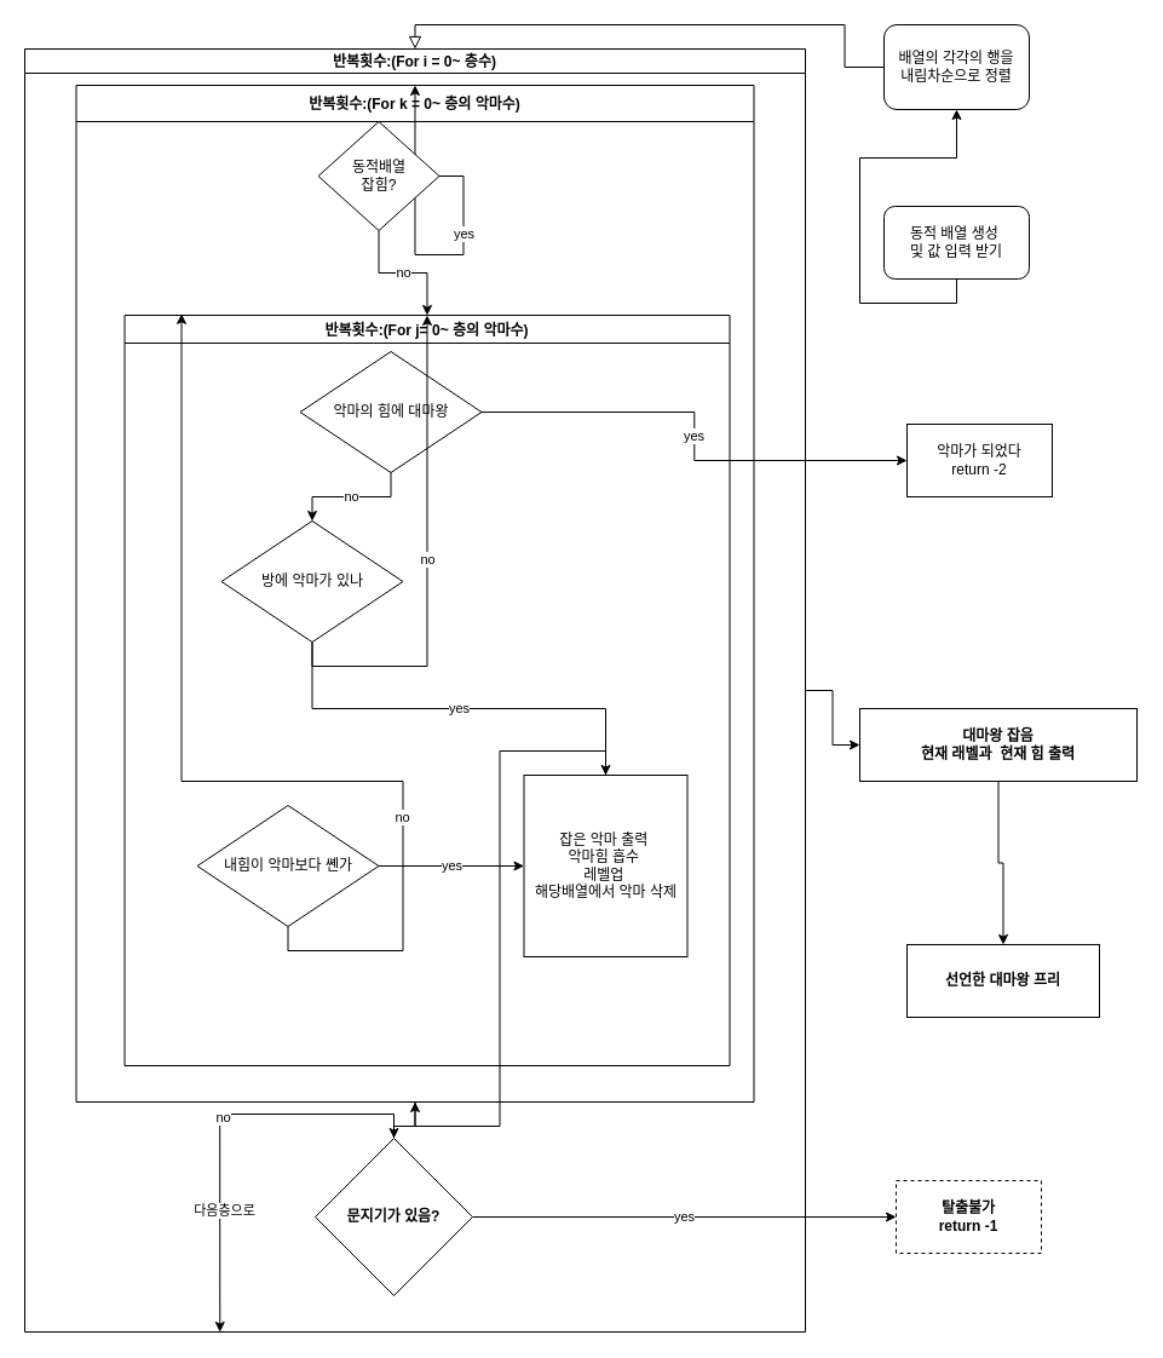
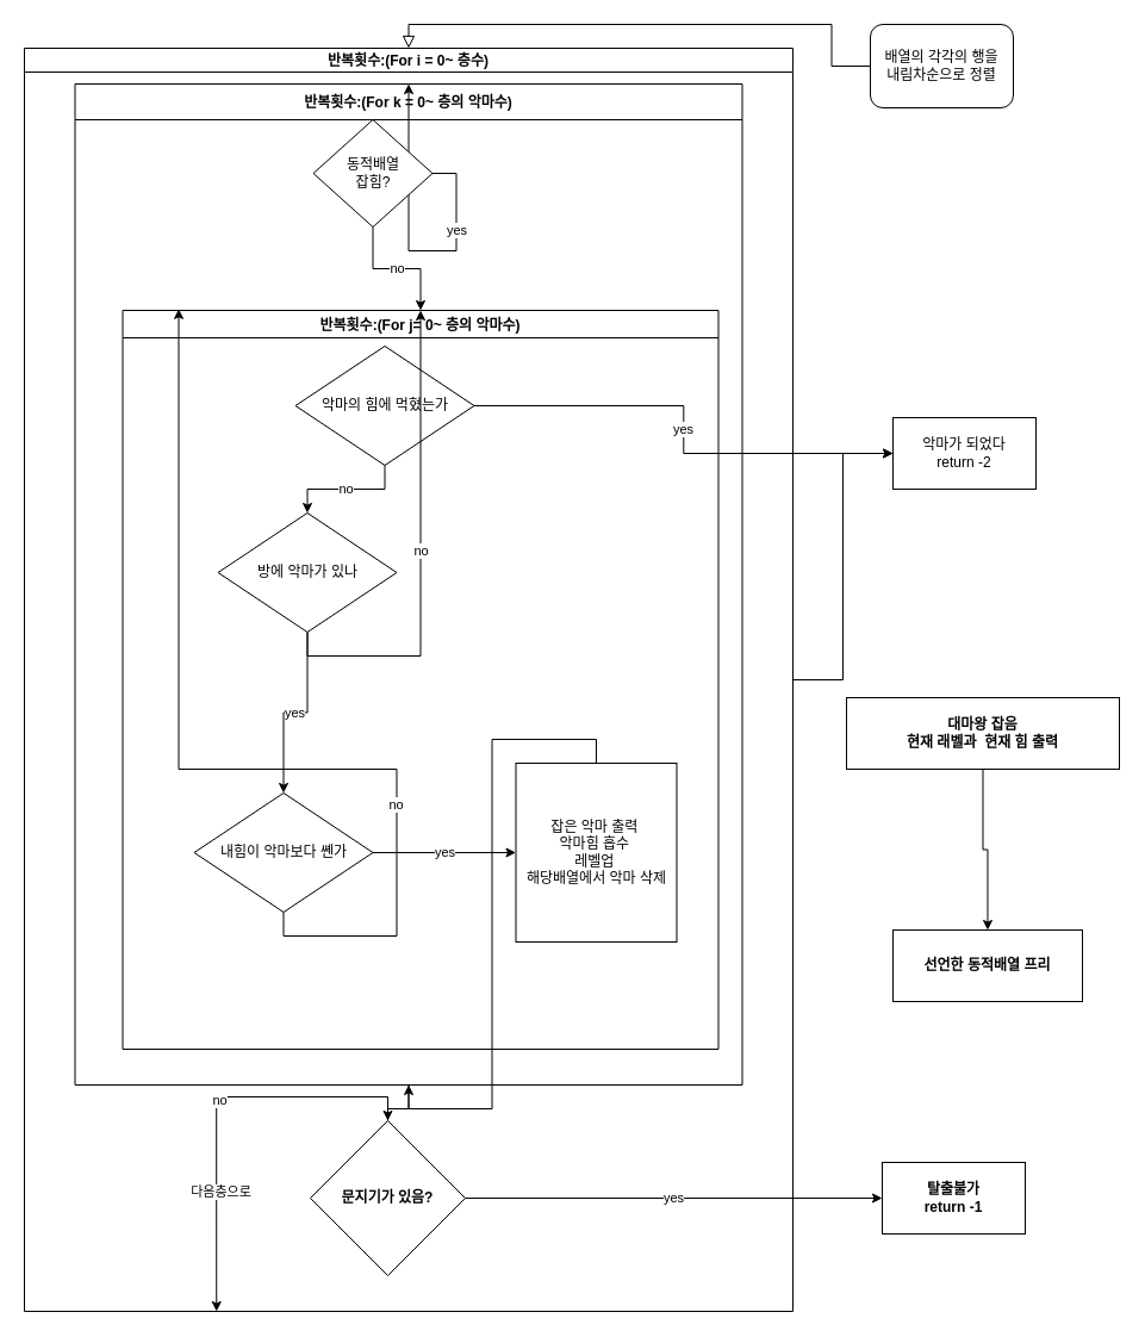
  <mxCell id="0" />
  <mxCell id="1" parent="0" />
  <mxCell id="2" value="" style="rounded=0;html=1;jettySize=auto;orthogonalLoop=1;fontSize=11;endArrow=block;endFill=0;endSize=8;strokeWidth=1;shadow=0;labelBackgroundColor=none;edgeStyle=orthogonalEdgeStyle;entryX=0.5;entryY=0;entryDx=0;entryDy=0;" parent="1" source="3" target="7" edge="1"><mxGeometry relative="1" as="geometry"><mxPoint x="210" y="-130" as="targetPoint" /></mxGeometry></mxCell>
  <mxCell id="3" value="배열의 각각의 행을 &lt;br&gt;내림차순으로 정렬" style="rounded=1;whiteSpace=wrap;html=1;fontSize=12;glass=0;strokeWidth=1;shadow=0;" parent="1" vertex="1"><mxGeometry x="730" y="20" width="120" height="70" as="geometry" /></mxCell>
- <mxCell id="4" style="edgeStyle=orthogonalEdgeStyle;rounded=0;orthogonalLoop=1;jettySize=auto;html=1;exitX=0.5;exitY=1;exitDx=0;exitDy=0;" edge="1" parent="1" source="5" target="3"><mxGeometry relative="1" as="geometry" /></mxCell>
- <mxCell id="5" value="동적 배열 생성&amp;nbsp;&lt;br&gt;및 값 입력 받기" style="whiteSpace=wrap;html=1;rounded=1;glass=0;strokeWidth=1;shadow=0;" vertex="1" parent="1"><mxGeometry x="730" y="170" width="120" height="60" as="geometry" /></mxCell>
- <mxCell id="6" value="" style="edgeStyle=orthogonalEdgeStyle;rounded=0;orthogonalLoop=1;jettySize=auto;html=1;" edge="1" parent="1" source="7" target="36"><mxGeometry relative="1" as="geometry" /></mxCell>
+ <mxCell id="6" value="" style="edgeStyle=orthogonalEdgeStyle;rounded=0;orthogonalLoop=1;jettySize=auto;html=1;" edge="1" parent="1" source="7" target="33"><mxGeometry relative="1" as="geometry" /></mxCell>
  <mxCell id="7" value="반복횟수:(For i = 0~ 층수)" style="swimlane;startSize=20;" vertex="1" parent="1"><mxGeometry x="20" y="40" width="645" height="1060" as="geometry" /></mxCell>
  <mxCell id="8" style="edgeStyle=orthogonalEdgeStyle;rounded=0;orthogonalLoop=1;jettySize=auto;html=1;entryX=0.5;entryY=0;entryDx=0;entryDy=0;" edge="1" parent="7" source="9" target="30"><mxGeometry relative="1" as="geometry" /></mxCell>
  <mxCell id="9" value="반복횟수:(For k = 0~ 층의 악마수)" style="swimlane;startSize=30;" vertex="1" parent="7"><mxGeometry x="42.5" y="30" width="560" height="840" as="geometry" /></mxCell>
  <mxCell id="10" value="no" style="edgeStyle=orthogonalEdgeStyle;rounded=0;orthogonalLoop=1;jettySize=auto;html=1;entryX=0.5;entryY=0;entryDx=0;entryDy=0;" edge="1" parent="9" source="13" target="14"><mxGeometry relative="1" as="geometry"><mxPoint x="250" y="200" as="targetPoint" /></mxGeometry></mxCell>
  <mxCell id="11" style="edgeStyle=orthogonalEdgeStyle;rounded=0;orthogonalLoop=1;jettySize=auto;html=1;exitX=1;exitY=0.5;exitDx=0;exitDy=0;" edge="1" parent="9" source="13" target="9"><mxGeometry relative="1" as="geometry" /></mxCell>
  <mxCell id="12" value="yes" style="edgeLabel;html=1;align=center;verticalAlign=middle;resizable=0;points=[];" vertex="1" connectable="0" parent="11"><mxGeometry x="-0.494" relative="1" as="geometry"><mxPoint as="offset" /></mxGeometry></mxCell>
  <mxCell id="13" value="동적배열&lt;br&gt;잡힘?" style="rhombus;whiteSpace=wrap;html=1;" vertex="1" parent="9"><mxGeometry x="200" y="30" width="100" height="90" as="geometry" /></mxCell>
  <mxCell id="14" value="반복횟수:(For j= 0~ 층의 악마수)" style="swimlane;" vertex="1" parent="9"><mxGeometry x="40" y="190" width="500" height="620" as="geometry" /></mxCell>
- <mxCell id="15" value="악마의 힘에 대마왕" style="rhombus;whiteSpace=wrap;html=1;" vertex="1" parent="14"><mxGeometry x="145" y="30" width="150" height="100" as="geometry" /></mxCell>
+ <mxCell id="15" value="악마의 힘에 먹혔는가" style="rhombus;whiteSpace=wrap;html=1;" vertex="1" parent="14"><mxGeometry x="145" y="30" width="150" height="100" as="geometry" /></mxCell>
  <mxCell id="16" style="edgeStyle=orthogonalEdgeStyle;rounded=0;orthogonalLoop=1;jettySize=auto;html=1;exitX=0.5;exitY=1;exitDx=0;exitDy=0;" edge="1" parent="14" source="15" target="15"><mxGeometry relative="1" as="geometry" /></mxCell>
  <mxCell id="17" value="no" style="edgeStyle=orthogonalEdgeStyle;rounded=0;orthogonalLoop=1;jettySize=auto;html=1;" edge="1" parent="14" source="19" target="14"><mxGeometry relative="1" as="geometry" /></mxCell>
- <mxCell id="18" value="yes" style="edgeStyle=orthogonalEdgeStyle;rounded=0;orthogonalLoop=1;jettySize=auto;html=1;exitX=0.5;exitY=1;exitDx=0;exitDy=0;" edge="1" parent="14" source="19" target="24"><mxGeometry relative="1" as="geometry" /></mxCell>
+ <mxCell id="18" value="yes" style="edgeStyle=orthogonalEdgeStyle;rounded=0;orthogonalLoop=1;jettySize=auto;html=1;exitX=0.5;exitY=1;exitDx=0;exitDy=0;entryX=0.5;entryY=0;entryDx=0;entryDy=0;" edge="1" parent="14" source="19" target="23"><mxGeometry relative="1" as="geometry" /></mxCell>
  <mxCell id="19" value="방에 악마가 있나" style="rhombus;whiteSpace=wrap;html=1;" vertex="1" parent="14"><mxGeometry x="80" y="170" width="150" height="100" as="geometry" /></mxCell>
  <mxCell id="20" value="no" style="edgeStyle=orthogonalEdgeStyle;rounded=0;orthogonalLoop=1;jettySize=auto;html=1;" edge="1" parent="14" source="15" target="19"><mxGeometry relative="1" as="geometry" /></mxCell>
  <mxCell id="21" style="edgeStyle=orthogonalEdgeStyle;rounded=0;orthogonalLoop=1;jettySize=auto;html=1;exitX=0.5;exitY=1;exitDx=0;exitDy=0;entryX=0.094;entryY=-0.002;entryDx=0;entryDy=0;entryPerimeter=0;" edge="1" parent="14" source="23" target="14"><mxGeometry relative="1" as="geometry" /></mxCell>
  <mxCell id="22" value="no" style="edgeLabel;html=1;align=center;verticalAlign=middle;resizable=0;points=[];" vertex="1" connectable="0" parent="21"><mxGeometry x="-0.452" y="1" relative="1" as="geometry"><mxPoint as="offset" /></mxGeometry></mxCell>
  <mxCell id="23" value="내힘이 악마보다 쏀가" style="rhombus;whiteSpace=wrap;html=1;" vertex="1" parent="14"><mxGeometry x="60" y="405" width="150" height="100" as="geometry" /></mxCell>
  <mxCell id="24" value="잡은 악마 출력&amp;nbsp;&lt;br&gt;악마힘 흡수&amp;nbsp;&lt;br&gt;레벨업&amp;nbsp;&lt;br&gt;해당배열에서 악마 삭제" style="whiteSpace=wrap;html=1;" vertex="1" parent="14"><mxGeometry x="330" y="380" width="135" height="150" as="geometry" /></mxCell>
  <mxCell id="25" value="yes" style="edgeStyle=orthogonalEdgeStyle;rounded=0;orthogonalLoop=1;jettySize=auto;html=1;" edge="1" parent="14" source="23" target="24"><mxGeometry relative="1" as="geometry" /></mxCell>
  <mxCell id="26" style="edgeStyle=orthogonalEdgeStyle;rounded=0;orthogonalLoop=1;jettySize=auto;html=1;exitX=0.5;exitY=0;exitDx=0;exitDy=0;" edge="1" parent="9" source="24" target="9"><mxGeometry relative="1" as="geometry" /></mxCell>
  <mxCell id="27" style="edgeStyle=orthogonalEdgeStyle;rounded=0;orthogonalLoop=1;jettySize=auto;html=1;entryX=0.25;entryY=1;entryDx=0;entryDy=0;" edge="1" parent="7" source="30" target="7"><mxGeometry relative="1" as="geometry" /></mxCell>
  <mxCell id="28" value="no" style="edgeLabel;html=1;align=center;verticalAlign=middle;resizable=0;points=[];" vertex="1" connectable="0" parent="27"><mxGeometry x="-0.059" y="2" relative="1" as="geometry"><mxPoint as="offset" /></mxGeometry></mxCell>
  <mxCell id="29" value="다음층으로" style="edgeLabel;html=1;align=center;verticalAlign=middle;resizable=0;points=[];" vertex="1" connectable="0" parent="27"><mxGeometry x="0.416" y="3" relative="1" as="geometry"><mxPoint as="offset" /></mxGeometry></mxCell>
  <mxCell id="30" value="문지기가 있음?" style="rhombus;whiteSpace=wrap;html=1;fontStyle=1;startSize=30;" vertex="1" parent="7"><mxGeometry x="240" y="900" width="130" height="130" as="geometry" /></mxCell>
- <mxCell id="31" value="탈출불가&lt;br&gt;return -1" style="whiteSpace=wrap;html=1;fontStyle=1;startSize=30;dashed=1;" vertex="1" parent="1"><mxGeometry x="740" y="975" width="120" height="60" as="geometry" /></mxCell>
+ <mxCell id="31" value="탈출불가&lt;br&gt;return -1" style="whiteSpace=wrap;html=1;fontStyle=1;startSize=30;" vertex="1" parent="1"><mxGeometry x="740" y="975" width="120" height="60" as="geometry" /></mxCell>
  <mxCell id="32" value="yes" style="edgeStyle=orthogonalEdgeStyle;rounded=0;orthogonalLoop=1;jettySize=auto;html=1;" edge="1" parent="1" source="30" target="31"><mxGeometry relative="1" as="geometry" /></mxCell>
  <mxCell id="33" value="악마가 되었다&lt;br&gt;return -2" style="whiteSpace=wrap;html=1;" vertex="1" parent="1"><mxGeometry x="749" y="350" width="120" height="60" as="geometry" /></mxCell>
  <mxCell id="34" value="yes" style="edgeStyle=orthogonalEdgeStyle;rounded=0;orthogonalLoop=1;jettySize=auto;html=1;" edge="1" parent="1" source="15" target="33"><mxGeometry relative="1" as="geometry" /></mxCell>
  <mxCell id="35" value="" style="edgeStyle=orthogonalEdgeStyle;rounded=0;orthogonalLoop=1;jettySize=auto;html=1;" edge="1" parent="1" source="36" target="37"><mxGeometry relative="1" as="geometry" /></mxCell>
  <mxCell id="36" value="대마왕 잡음&lt;br&gt;현재 래벨과&amp;nbsp; 현재 힘 출력" style="whiteSpace=wrap;html=1;fontStyle=1;startSize=20;" vertex="1" parent="1"><mxGeometry x="710" y="585" width="229" height="60" as="geometry" /></mxCell>
- <mxCell id="37" value="선언한 대마왕 프리" style="whiteSpace=wrap;html=1;fontStyle=1;startSize=20;" vertex="1" parent="1"><mxGeometry x="749" y="780" width="159" height="60" as="geometry" /></mxCell>
+ <mxCell id="37" value="선언한 동적배열 프리" style="whiteSpace=wrap;html=1;fontStyle=1;startSize=20;" vertex="1" parent="1"><mxGeometry x="749" y="780" width="159" height="60" as="geometry" /></mxCell>
